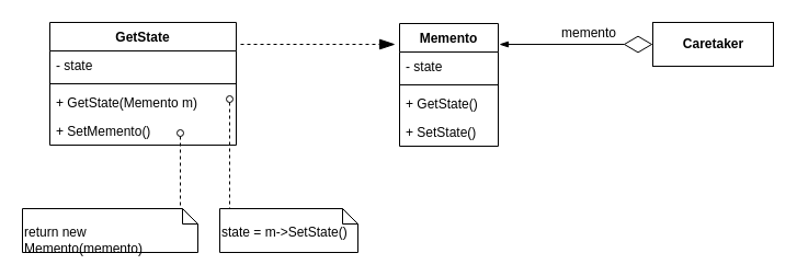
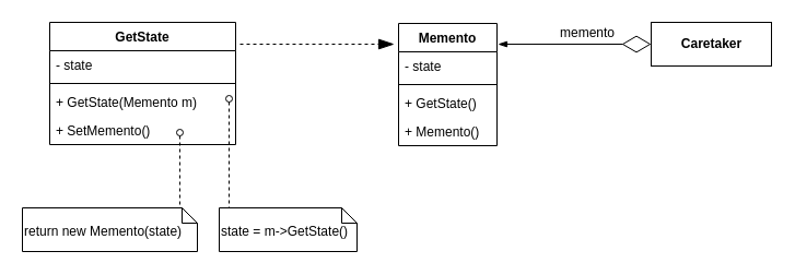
  <mxCell id="0" />
  <mxCell id="1" parent="0" />
  <mxCell id="2" value="GetState" style="swimlane;fontStyle=1;align=center;verticalAlign=top;childLayout=stackLayout;horizontal=1;startSize=26;horizontalStack=0;resizeParent=1;resizeParentMax=0;resizeLast=0;collapsible=1;marginBottom=0;" vertex="1" parent="1"><mxGeometry x="45" y="20" width="170" height="112" as="geometry" /></mxCell>
  <mxCell id="3" value="- state" style="text;strokeColor=none;fillColor=none;align=left;verticalAlign=top;spacingLeft=4;spacingRight=4;overflow=hidden;rotatable=0;points=[[0,0.5],[1,0.5]];portConstraint=eastwest;" vertex="1" parent="2"><mxGeometry y="26" width="170" height="26" as="geometry" /></mxCell>
  <mxCell id="4" value="" style="line;strokeWidth=1;fillColor=none;align=left;verticalAlign=middle;spacingTop=-1;spacingLeft=3;spacingRight=3;rotatable=0;labelPosition=right;points=[];portConstraint=eastwest;" vertex="1" parent="2"><mxGeometry y="52" width="170" height="8" as="geometry" /></mxCell>
  <mxCell id="5" value="+ GetState(Memento m)" style="text;strokeColor=none;fillColor=none;align=left;verticalAlign=top;spacingLeft=4;spacingRight=4;overflow=hidden;rotatable=0;points=[[0,0.5],[1,0.5]];portConstraint=eastwest;" vertex="1" parent="2"><mxGeometry y="60" width="170" height="26" as="geometry" /></mxCell>
  <mxCell id="6" value="+ SetMemento()" style="text;strokeColor=none;fillColor=none;align=left;verticalAlign=top;spacingLeft=4;spacingRight=4;overflow=hidden;rotatable=0;points=[[0,0.5],[1,0.5]];portConstraint=eastwest;" vertex="1" parent="2"><mxGeometry y="86" width="170" height="26" as="geometry" /></mxCell>
  <mxCell id="7" value="Memento" style="swimlane;fontStyle=1;align=center;verticalAlign=top;childLayout=stackLayout;horizontal=1;startSize=26;horizontalStack=0;resizeParent=1;resizeParentMax=0;resizeLast=0;collapsible=1;marginBottom=0;" vertex="1" parent="1"><mxGeometry x="364" y="21" width="90" height="112" as="geometry" /></mxCell>
  <mxCell id="8" value="- state" style="text;strokeColor=none;fillColor=none;align=left;verticalAlign=top;spacingLeft=4;spacingRight=4;overflow=hidden;rotatable=0;points=[[0,0.5],[1,0.5]];portConstraint=eastwest;" vertex="1" parent="7"><mxGeometry y="26" width="90" height="26" as="geometry" /></mxCell>
  <mxCell id="9" value="" style="line;strokeWidth=1;fillColor=none;align=left;verticalAlign=middle;spacingTop=-1;spacingLeft=3;spacingRight=3;rotatable=0;labelPosition=right;points=[];portConstraint=eastwest;" vertex="1" parent="7"><mxGeometry y="52" width="90" height="8" as="geometry" /></mxCell>
  <mxCell id="10" value="+ GetState()" style="text;strokeColor=none;fillColor=none;align=left;verticalAlign=top;spacingLeft=4;spacingRight=4;overflow=hidden;rotatable=0;points=[[0,0.5],[1,0.5]];portConstraint=eastwest;" vertex="1" parent="7"><mxGeometry y="60" width="90" height="26" as="geometry" /></mxCell>
- <mxCell id="11" value="+ SetState()" style="text;strokeColor=none;fillColor=none;align=left;verticalAlign=top;spacingLeft=4;spacingRight=4;overflow=hidden;rotatable=0;points=[[0,0.5],[1,0.5]];portConstraint=eastwest;" vertex="1" parent="7"><mxGeometry y="86" width="90" height="26" as="geometry" /></mxCell>
+ <mxCell id="11" value="+ Memento()" style="text;strokeColor=none;fillColor=none;align=left;verticalAlign=top;spacingLeft=4;spacingRight=4;overflow=hidden;rotatable=0;points=[[0,0.5],[1,0.5]];portConstraint=eastwest;" vertex="1" parent="7"><mxGeometry y="86" width="90" height="26" as="geometry" /></mxCell>
  <mxCell id="12" value="&lt;b&gt;Caretaker&lt;/b&gt;" style="html=1;" vertex="1" parent="1"><mxGeometry x="595" y="20" width="110" height="40" as="geometry" /></mxCell>
  <mxCell id="13" value="" style="endArrow=none;dashed=1;endFill=0;endSize=12;html=1;startArrow=oval;startFill=0;" edge="1" parent="1"><mxGeometry width="160" relative="1" as="geometry"><mxPoint x="164" y="121" as="sourcePoint" /><mxPoint x="164" y="191" as="targetPoint" /></mxGeometry></mxCell>
- <mxCell id="14" value="&lt;br&gt;return new Memento(memento)" style="shape=note;whiteSpace=wrap;html=1;size=14;verticalAlign=top;align=left;spacingTop=-6;" vertex="1" parent="1"><mxGeometry x="20" y="190" width="160" height="40" as="geometry" /></mxCell>
- <mxCell id="15" value="&lt;br&gt;state = m-&amp;gt;SetState()" style="shape=note;whiteSpace=wrap;html=1;size=14;verticalAlign=top;align=left;spacingTop=-6;" vertex="1" parent="1"><mxGeometry x="200" y="190" width="126" height="40" as="geometry" /></mxCell>
+ <mxCell id="14" value="&lt;br&gt;return new Memento(state)" style="shape=note;whiteSpace=wrap;html=1;size=14;verticalAlign=top;align=left;spacingTop=-6;" vertex="1" parent="1"><mxGeometry x="20" y="190" width="160" height="40" as="geometry" /></mxCell>
+ <mxCell id="15" value="&lt;br&gt;state = m-&amp;gt;GetState()" style="shape=note;whiteSpace=wrap;html=1;size=14;verticalAlign=top;align=left;spacingTop=-6;" vertex="1" parent="1"><mxGeometry x="200" y="190" width="126" height="40" as="geometry" /></mxCell>
  <mxCell id="16" value="" style="endArrow=none;dashed=1;endFill=0;endSize=12;html=1;startArrow=oval;startFill=0;" edge="1" parent="1"><mxGeometry width="160" relative="1" as="geometry"><mxPoint x="209" y="90" as="sourcePoint" /><mxPoint x="209" y="190" as="targetPoint" /></mxGeometry></mxCell>
  <mxCell id="17" value="" style="endArrow=blockThin;dashed=1;endFill=1;endSize=12;html=1;" edge="1" parent="1"><mxGeometry width="160" relative="1" as="geometry"><mxPoint x="219" y="40" as="sourcePoint" /><mxPoint x="360" y="40" as="targetPoint" /></mxGeometry></mxCell>
  <mxCell id="18" value="" style="endArrow=diamondThin;endFill=0;endSize=24;html=1;entryX=0;entryY=0.5;entryDx=0;entryDy=0;exitX=1.011;exitY=0.17;exitDx=0;exitDy=0;exitPerimeter=0;startArrow=blockThin;startFill=1;" edge="1" parent="1" source="7" target="12"><mxGeometry width="160" relative="1" as="geometry"><mxPoint x="20" y="250" as="sourcePoint" /><mxPoint x="180" y="250" as="targetPoint" /></mxGeometry></mxCell>
  <mxCell id="19" value="memento" style="text;html=1;resizable=0;points=[];autosize=1;align=left;verticalAlign=top;spacingTop=-4;" vertex="1" parent="1"><mxGeometry x="510" y="20" width="70" height="20" as="geometry" /></mxCell>
